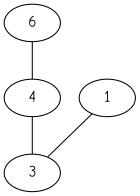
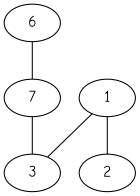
  strict graph {
    color=red
    fontname="Comic Neue"
    style=fashionable
    node [col=b fontname="Comic Neue"]
    edge [fontname="Comic Neue" weight=10]
    6 [lable=v1]
-   4
+   4 [label=7]
    1
+   2
    3
    6 -- 4 [weight=1]
    4 -- 3 [weight=5]
+   1 -- 2
    1 -- 3
  }
